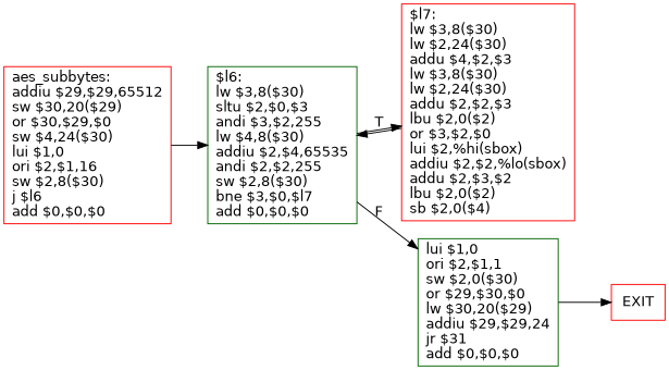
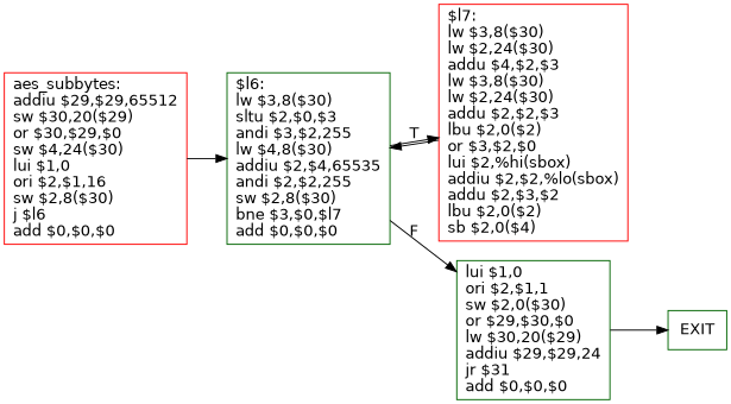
  digraph {
    rankdir=LR
    fontname="DejaVu Sans"
    node [shape=box color=darkgreen fontname="DejaVu Sans"]
    edge [style=filled fontname="DejaVu Sans"]
    n1 [label="aes_subbytes:\laddiu $29,$29,65512\lsw $30,20($29)\lor $30,$29,$0\lsw $4,24($30)\llui $1,0\lori $2,$1,16\lsw $2,8($30)\lj $l6\ladd $0,$0,$0\l" color=red]
    n2 [label="$l6:\llw $3,8($30)\lsltu $2,$0,$3\landi $3,$2,255\llw $4,8($30)\laddiu $2,$4,65535\landi $2,$2,255\lsw $2,8($30)\lbne $3,$0,$l7\ladd $0,$0,$0\l"]
    n3 [label="$l7:\llw $3,8($30)\llw $2,24($30)\laddu $4,$2,$3\llw $3,8($30)\llw $2,24($30)\laddu $2,$2,$3\llbu $2,0($2)\lor $3,$2,$0\llui $2,%hi(sbox)\laddiu $2,$2,%lo(sbox)\laddu $2,$3,$2\llbu $2,0($2)\lsb $2,0($4)\l" color=red]
    n4 [label="lui $1,0\lori $2,$1,1\lsw $2,0($30)\lor $29,$30,$0\llw $30,20($29)\laddiu $29,$29,24\ljr $31\ladd $0,$0,$0\l"]
-   EXIT [color=red]
+   EXIT
    n1 -> n2
    n2 -> n3 [label=T]
    n2 -> n4 [label=F]
    n3 -> n2
    n4 -> EXIT
  }
